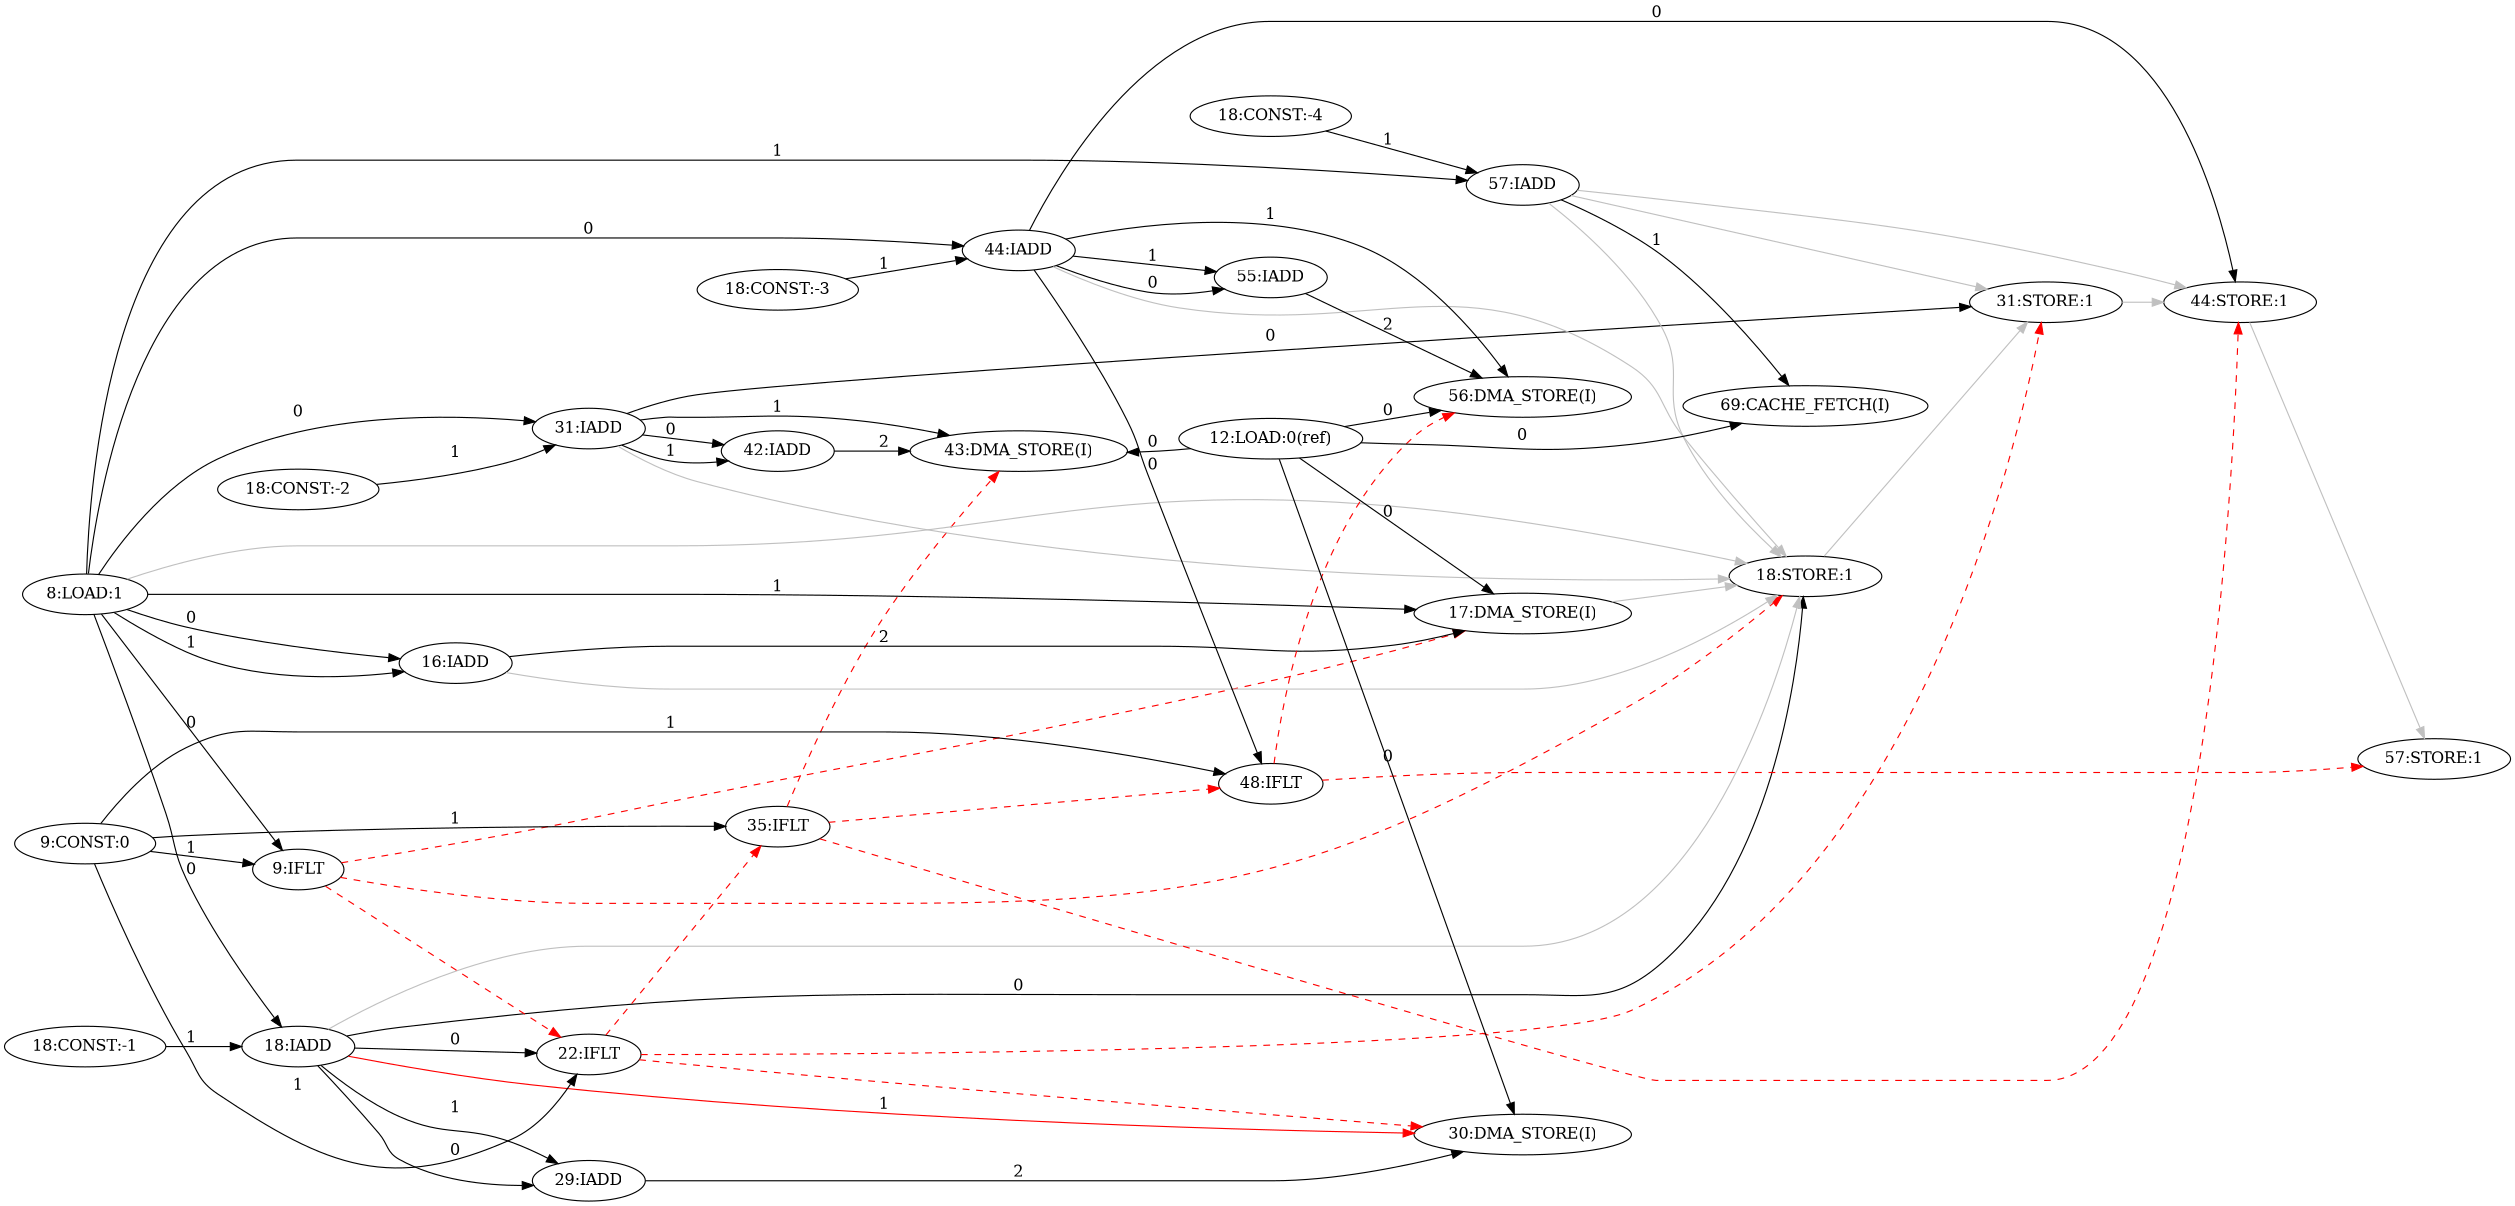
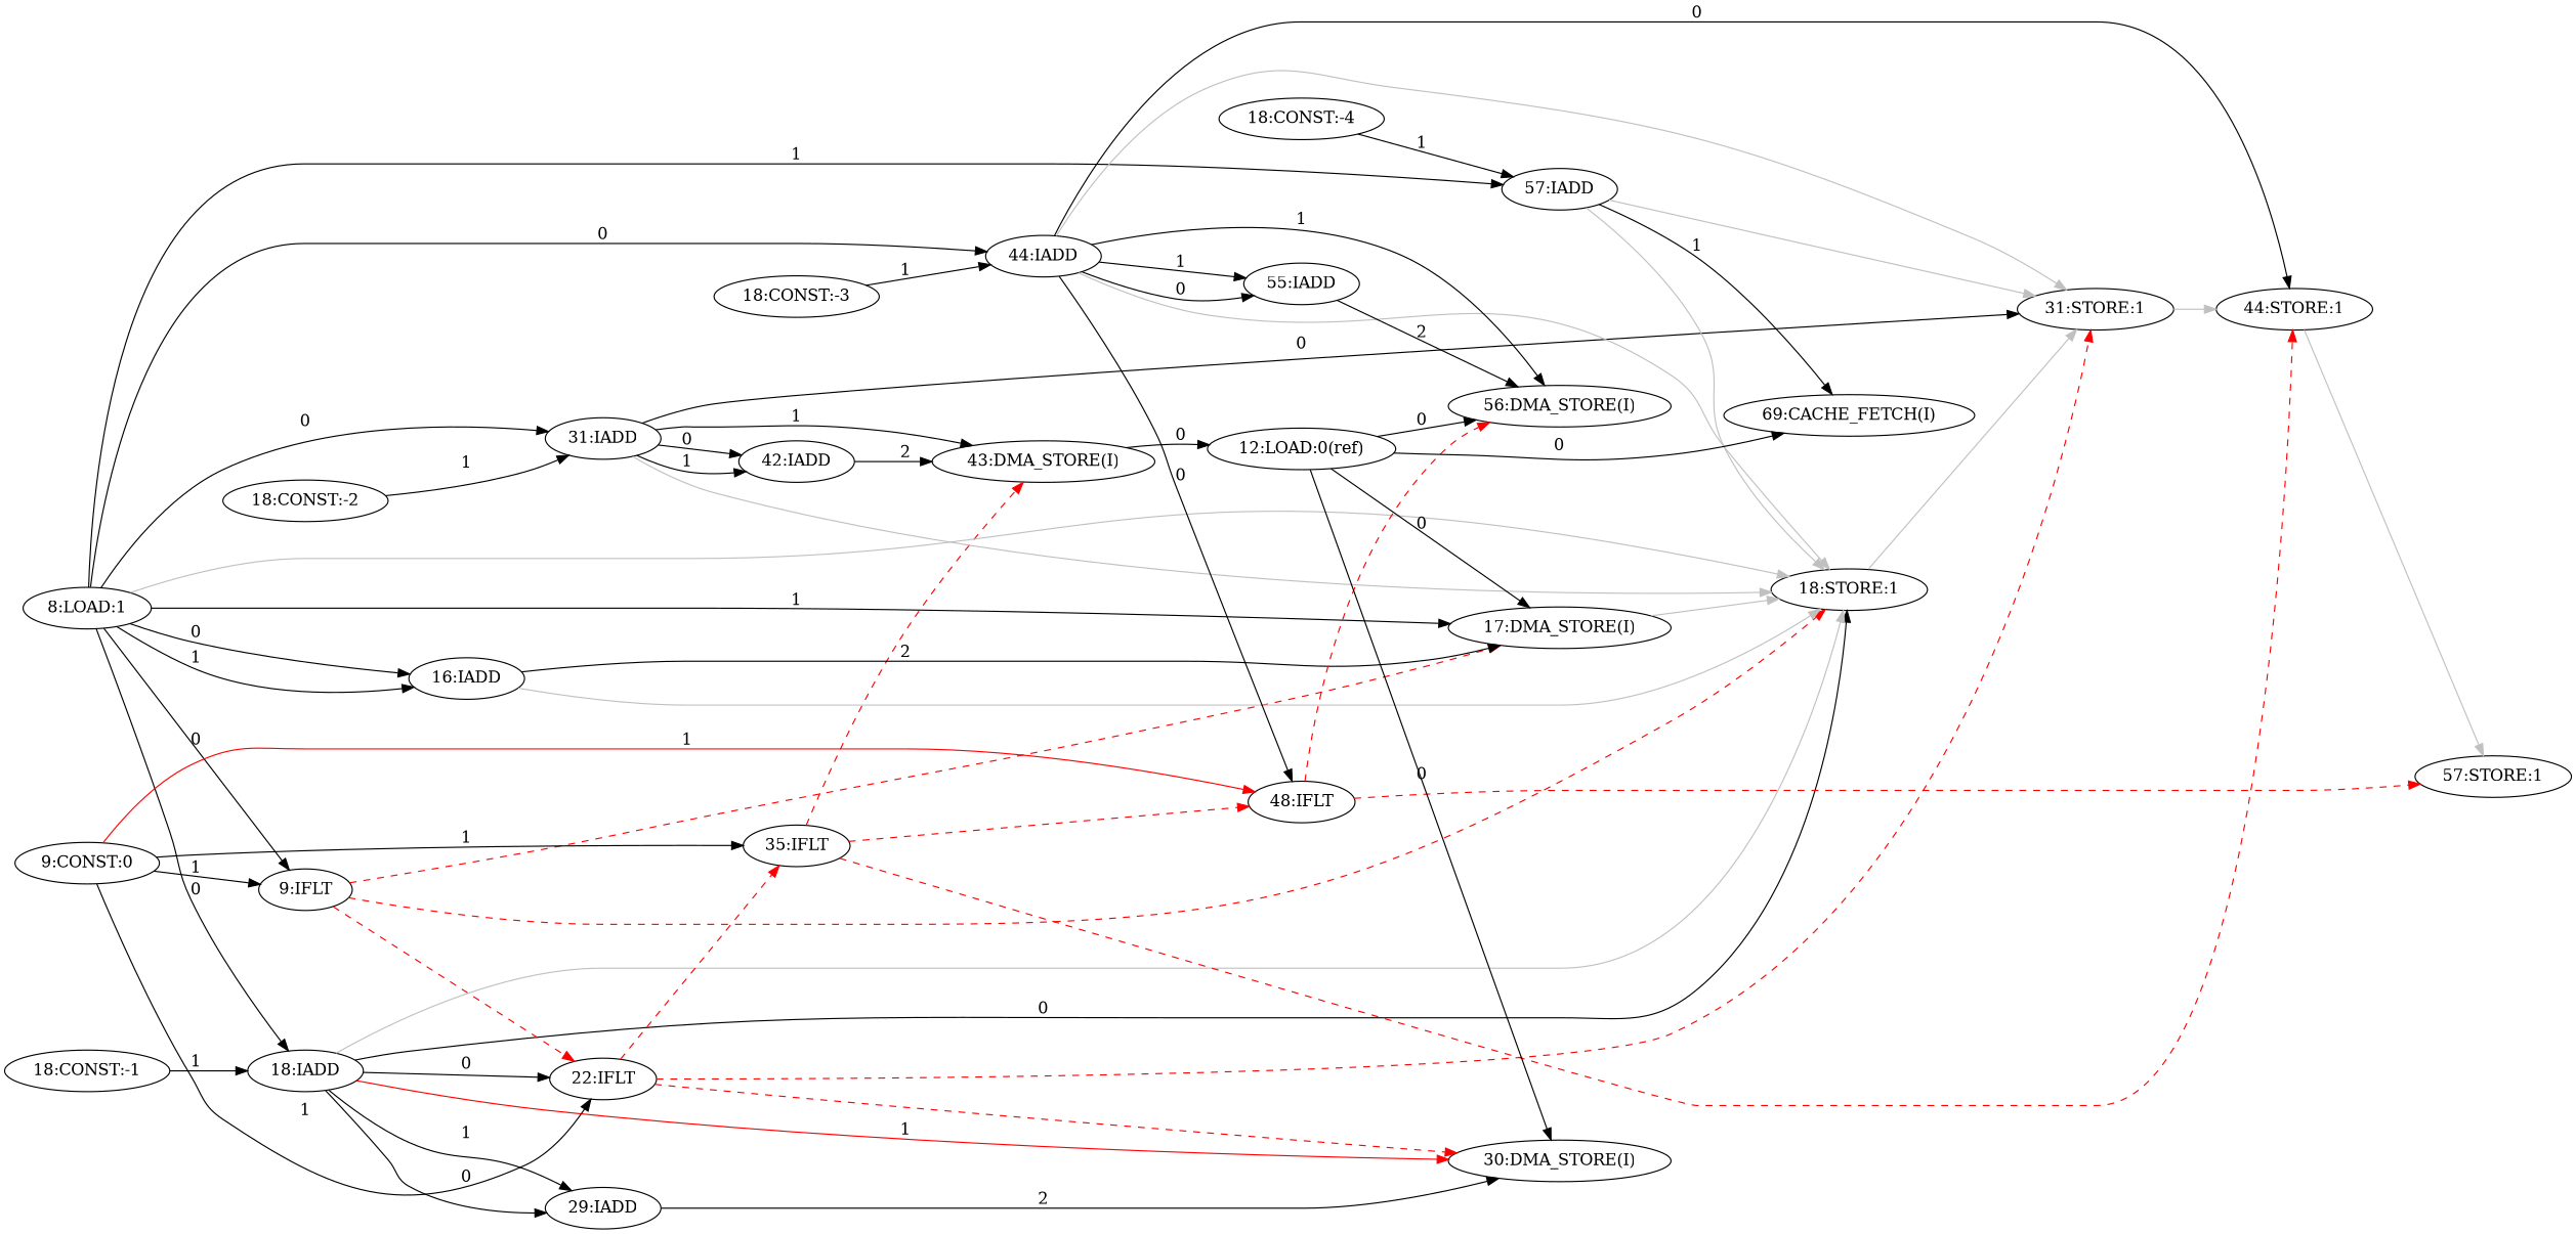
  digraph {
    rankdir=LR
    "18:IADD"
    "18:STORE:1"
    "22:IFLT"
    "30:DMA_STORE(I)"
    "29:IADD"
    "31:STORE:1"
    "35:IFLT"
    "44:STORE:1"
    "8:LOAD:1"
    "9:IFLT"
    "16:IADD"
    "17:DMA_STORE(I)"
    "31:IADD"
    "44:IADD"
    "57:IADD"
    "43:DMA_STORE(I)"
    "42:IADD"
    "56:DMA_STORE(I)"
    "55:IADD"
    "48:IFLT"
    "69:CACHE_FETCH(I)"
    "57:STORE:1"
    "9:CONST:0"
    "12:LOAD:0(ref)"
    "18:CONST:-1"
    "18:CONST:-2"
    "18:CONST:-3"
    "18:CONST:-4"
    "18:IADD" -> "18:STORE:1" [label=0]
    "18:IADD" -> "18:STORE:1" [color=gray]
    "18:IADD" -> "22:IFLT" [label=0]
    "18:IADD" -> "30:DMA_STORE(I)" [color=red label=1]
    "18:IADD" -> "29:IADD" [label=0]
    "18:IADD" -> "29:IADD" [label=1]
    "18:STORE:1" -> "31:STORE:1" [color=gray]
    "22:IFLT" -> "30:DMA_STORE(I)" [color=red style=dashed]
    "22:IFLT" -> "31:STORE:1" [color=red style=dashed]
    "22:IFLT" -> "35:IFLT" [color=red style=dashed]
    "29:IADD" -> "30:DMA_STORE(I)" [label=2]
    "31:STORE:1" -> "44:STORE:1" [color=gray]
    "35:IFLT" -> "44:STORE:1" [color=red style=dashed]
    "35:IFLT" -> "43:DMA_STORE(I)" [color=red style=dashed]
    "35:IFLT" -> "48:IFLT" [color=red style=dashed]
    "44:STORE:1" -> "57:STORE:1" [color=gray]
    "8:LOAD:1" -> "18:IADD" [label=0]
    "8:LOAD:1" -> "18:STORE:1" [color=gray]
    "8:LOAD:1" -> "9:IFLT" [label=0]
    "8:LOAD:1" -> "16:IADD" [label=0]
    "8:LOAD:1" -> "16:IADD" [label=1]
    "8:LOAD:1" -> "17:DMA_STORE(I)" [label=1]
    "8:LOAD:1" -> "31:IADD" [label=0]
    "8:LOAD:1" -> "44:IADD" [label=0]
    "8:LOAD:1" -> "57:IADD" [label=1]
    "9:IFLT" -> "18:STORE:1" [color=red style=dashed]
    "9:IFLT" -> "22:IFLT" [color=red style=dashed]
    "9:IFLT" -> "17:DMA_STORE(I)" [color=red style=dashed]
    "16:IADD" -> "18:STORE:1" [color=gray]
    "16:IADD" -> "17:DMA_STORE(I)" [label=2]
    "17:DMA_STORE(I)" -> "18:STORE:1" [color=gray]
    "31:IADD" -> "18:STORE:1" [color=gray]
    "31:IADD" -> "31:STORE:1" [label=0]
    "31:IADD" -> "43:DMA_STORE(I)" [label=1]
    "31:IADD" -> "42:IADD" [label=0]
    "31:IADD" -> "42:IADD" [label=1]
    "44:IADD" -> "18:STORE:1" [color=gray]
+   "44:IADD" -> "31:STORE:1" [color=gray]
    "44:IADD" -> "44:STORE:1" [label=0]
    "44:IADD" -> "56:DMA_STORE(I)" [label=1]
    "44:IADD" -> "55:IADD" [label=0]
    "44:IADD" -> "55:IADD" [label=1]
    "44:IADD" -> "48:IFLT" [label=0]
    "57:IADD" -> "18:STORE:1" [color=gray]
    "57:IADD" -> "31:STORE:1" [color=gray]
-   "57:IADD" -> "44:STORE:1" [color=gray]
    "57:IADD" -> "69:CACHE_FETCH(I)" [label=1]
    "42:IADD" -> "43:DMA_STORE(I)" [label=2]
    "55:IADD" -> "56:DMA_STORE(I)" [label=2]
    "48:IFLT" -> "56:DMA_STORE(I)" [color=red style=dashed]
    "48:IFLT" -> "57:STORE:1" [color=red style=dashed]
    "9:CONST:0" -> "22:IFLT" [label=1]
    "9:CONST:0" -> "35:IFLT" [label=1]
    "9:CONST:0" -> "9:IFLT" [label=1]
-   "9:CONST:0" -> "48:IFLT" [label=1]
+   "9:CONST:0" -> "48:IFLT" [label=1 color=red]
    "12:LOAD:0(ref)" -> "30:DMA_STORE(I)" [label=0]
    "12:LOAD:0(ref)" -> "17:DMA_STORE(I)" [label=0]
-   "12:LOAD:0(ref)" -> "43:DMA_STORE(I)" [label=0]
+   "43:DMA_STORE(I)" -> "12:LOAD:0(ref)" [label=0]
    "12:LOAD:0(ref)" -> "56:DMA_STORE(I)" [label=0]
    "12:LOAD:0(ref)" -> "69:CACHE_FETCH(I)" [label=0]
    "18:CONST:-1" -> "18:IADD" [label=1]
    "18:CONST:-2" -> "31:IADD" [label=1]
    "18:CONST:-3" -> "44:IADD" [label=1]
    "18:CONST:-4" -> "57:IADD" [label=1]
  }
